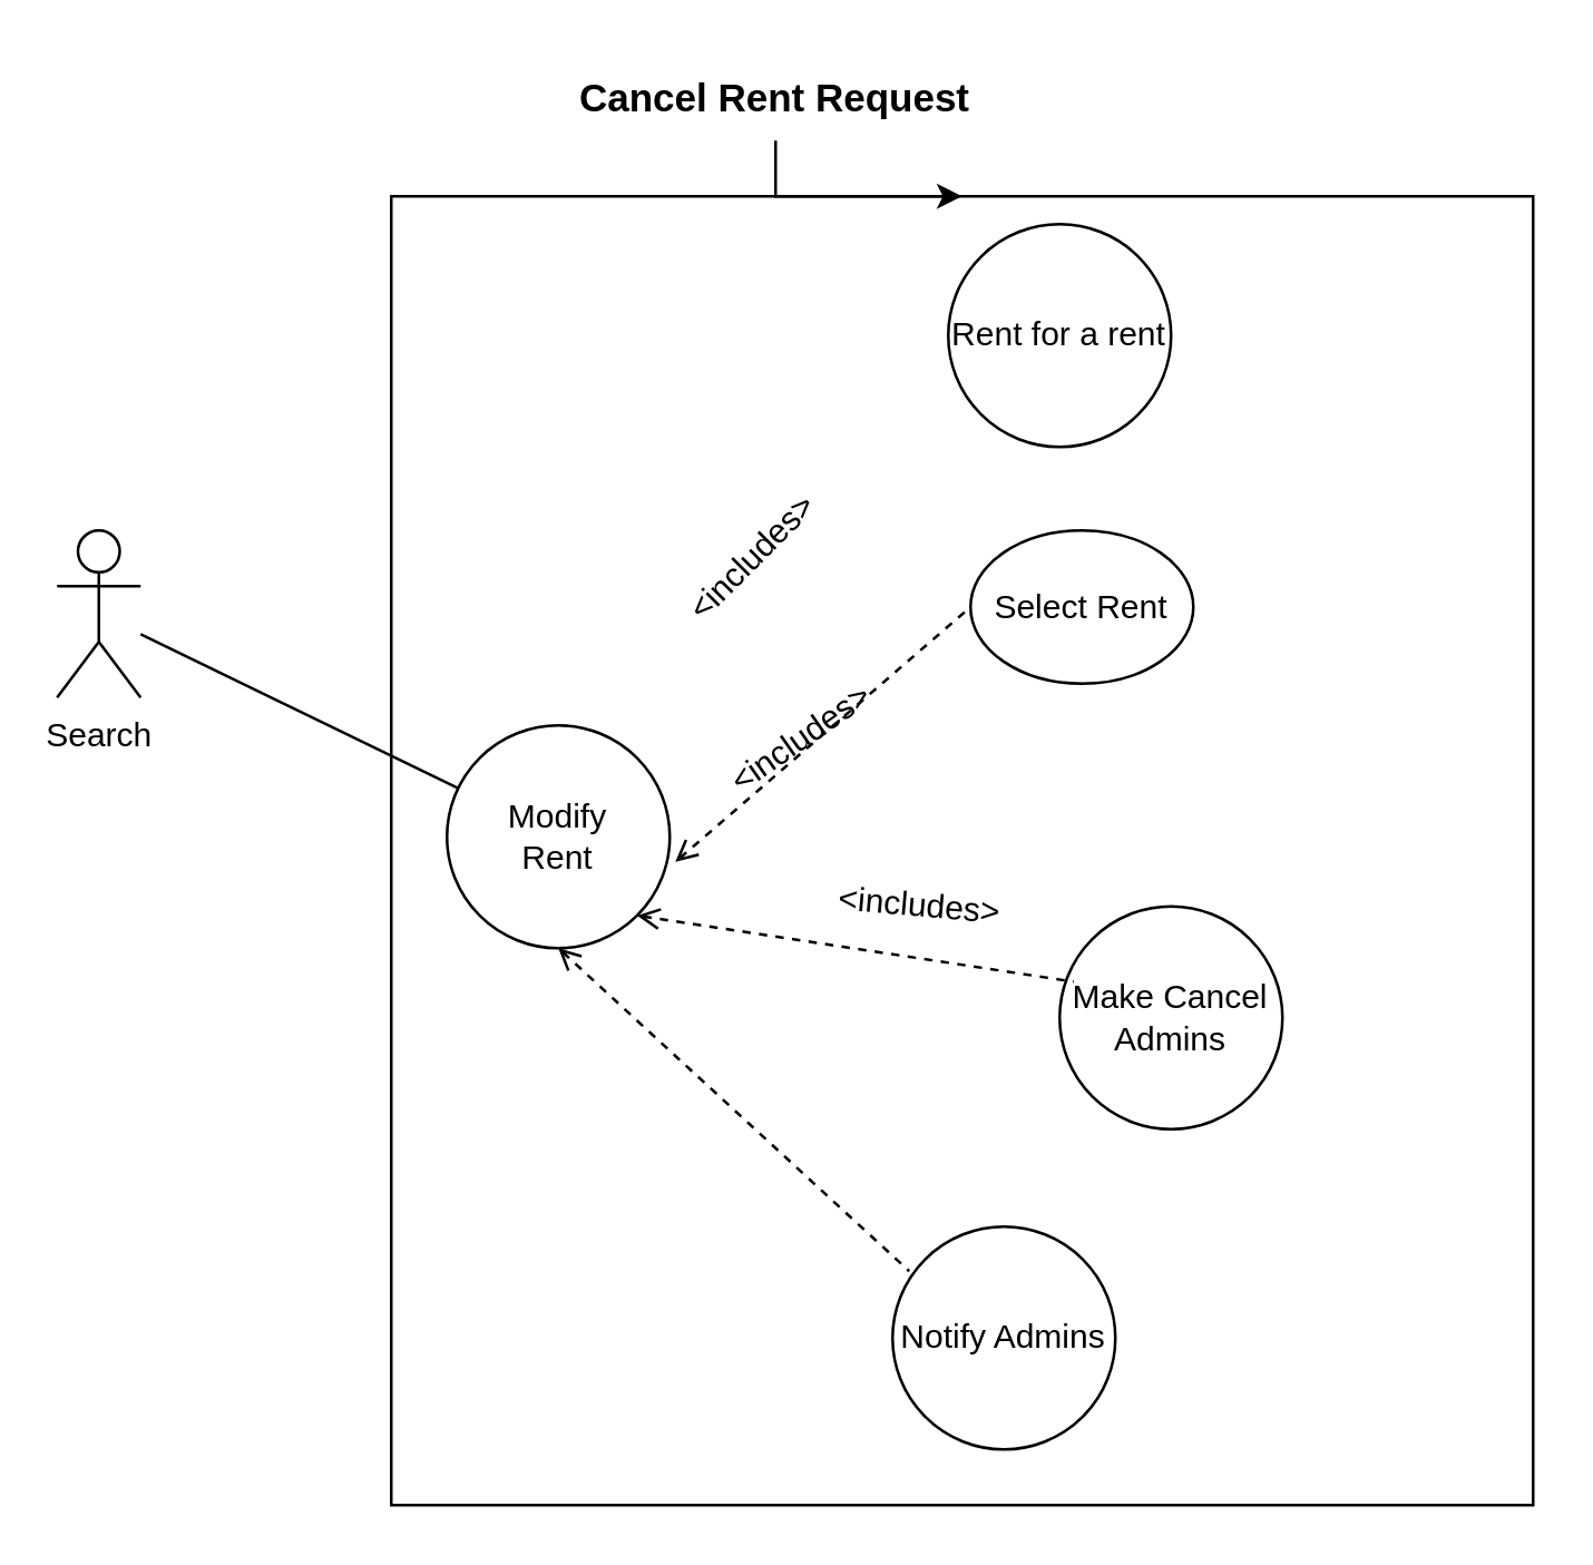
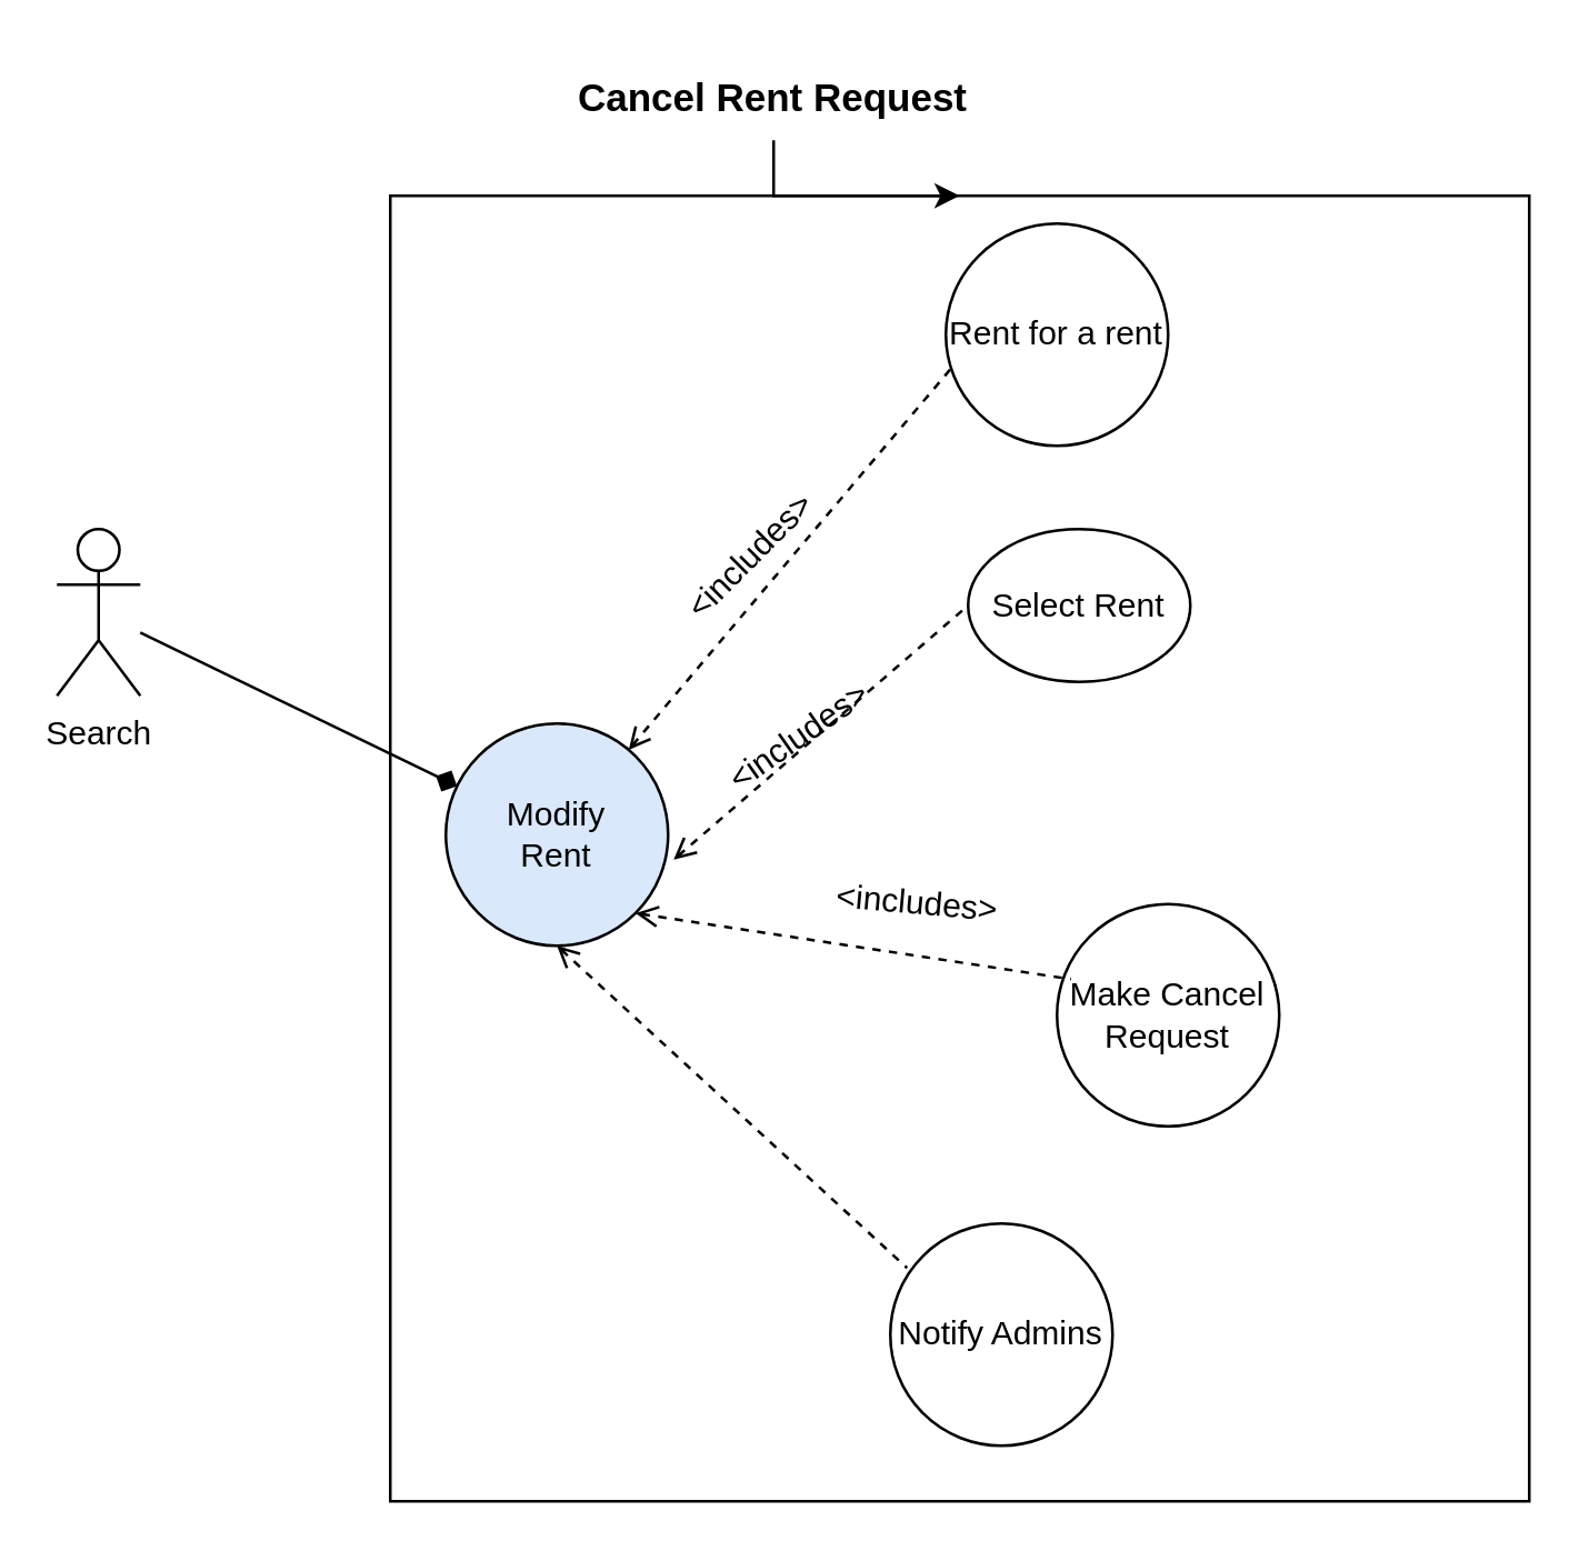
  <mxCell id="0" />
  <mxCell id="1" parent="0" />
  <mxCell id="2" value="" style="rounded=0;whiteSpace=wrap;html=1;" parent="1" vertex="1"><mxGeometry x="140" y="70" width="410" height="470" as="geometry" /></mxCell>
  <mxCell id="3" value="Search" style="shape=umlActor;verticalLabelPosition=bottom;verticalAlign=top;html=1;outlineConnect=0;" parent="1" vertex="1"><mxGeometry x="20" y="190" width="30" height="60" as="geometry" /></mxCell>
- <mxCell id="4" value="Modify&lt;div&gt;Rent&lt;/div&gt;" style="ellipse;whiteSpace=wrap;html=1;aspect=fixed;" parent="1" vertex="1"><mxGeometry x="160" y="260" width="80" height="80" as="geometry" /></mxCell>
- <mxCell id="5" value="" style="endArrow=none;html=1;rounded=0;" parent="1" source="3" target="4" edge="1"><mxGeometry width="50" height="50" relative="1" as="geometry"><mxPoint x="90" y="250" as="sourcePoint" /><mxPoint x="140" y="210" as="targetPoint" /></mxGeometry></mxCell>
+ <mxCell id="4" value="Modify&lt;div&gt;Rent&lt;/div&gt;" style="ellipse;whiteSpace=wrap;html=1;aspect=fixed;fillColor=#dae8fc;" parent="1" vertex="1"><mxGeometry x="160" y="260" width="80" height="80" as="geometry" /></mxCell>
+ <mxCell id="5" value="" style="endArrow=diamond;html=1;rounded=0;" parent="1" source="3" target="4" edge="1"><mxGeometry width="50" height="50" relative="1" as="geometry"><mxPoint x="90" y="250" as="sourcePoint" /><mxPoint x="140" y="210" as="targetPoint" /></mxGeometry></mxCell>
  <mxCell id="6" value="" style="edgeStyle=orthogonalEdgeStyle;rounded=0;orthogonalLoop=1;jettySize=auto;html=1;" parent="1" source="7" target="2" edge="1"><mxGeometry relative="1" as="geometry" /></mxCell>
  <mxCell id="7" value="&lt;b&gt;&lt;font style=&quot;font-size: 14px;&quot;&gt;Cancel Rent Request&lt;/font&gt;&lt;/b&gt;" style="text;strokeColor=none;align=center;fillColor=none;html=1;verticalAlign=middle;whiteSpace=wrap;rounded=0;" parent="1" vertex="1"><mxGeometry x="200" y="20" width="156" height="30" as="geometry" /></mxCell>
  <mxCell id="8" value="Rent for a rent" style="ellipse;whiteSpace=wrap;html=1;aspect=fixed;" parent="1" vertex="1"><mxGeometry x="340" y="80" width="80" height="80" as="geometry" /></mxCell>
+ <mxCell id="9" value="" style="endArrow=none;html=1;rounded=0;entryX=0.025;entryY=0.65;entryDx=0;entryDy=0;entryPerimeter=0;dashed=1;endFill=0;startArrow=open;startFill=0;" parent="1" source="4" target="8" edge="1"><mxGeometry width="50" height="50" relative="1" as="geometry"><mxPoint x="100" y="290" as="sourcePoint" /><mxPoint x="251" y="249" as="targetPoint" /></mxGeometry></mxCell>
  <mxCell id="10" value="Select Rent" style="ellipse;whiteSpace=wrap;html=1;aspect=fixed;direction=south;" parent="1" vertex="1"><mxGeometry x="348" y="190" width="80" height="55" as="geometry" /></mxCell>
  <mxCell id="11" value="" style="endArrow=none;html=1;rounded=0;entryX=0.5;entryY=1;entryDx=0;entryDy=0;dashed=1;startArrow=open;startFill=0;exitX=1.025;exitY=0.613;exitDx=0;exitDy=0;exitPerimeter=0;" parent="1" source="4" target="10" edge="1"><mxGeometry width="50" height="50" relative="1" as="geometry"><mxPoint x="260" y="230" as="sourcePoint" /><mxPoint x="340" y="253" as="targetPoint" /></mxGeometry></mxCell>
  <mxCell id="12" value="&amp;lt;includes&amp;gt;" style="text;strokeColor=none;align=center;fillColor=none;html=1;verticalAlign=middle;whiteSpace=wrap;rounded=0;rotation=-45;" parent="1" vertex="1"><mxGeometry x="240" y="185" width="60" height="30" as="geometry" /></mxCell>
  <mxCell id="13" value="&amp;lt;includes&amp;gt;" style="text;strokeColor=none;align=center;fillColor=none;html=1;verticalAlign=middle;whiteSpace=wrap;rounded=0;rotation=-35;" parent="1" vertex="1"><mxGeometry x="255" y="250" width="65" height="30" as="geometry" /></mxCell>
- <mxCell id="14" value="Make Cancel Admins" style="ellipse;whiteSpace=wrap;html=1;aspect=fixed;" parent="1" vertex="1"><mxGeometry x="380" y="325" width="80" height="80" as="geometry" /></mxCell>
+ <mxCell id="14" value="Make Cancel Request" style="ellipse;whiteSpace=wrap;html=1;aspect=fixed;" parent="1" vertex="1"><mxGeometry x="380" y="325" width="80" height="80" as="geometry" /></mxCell>
  <mxCell id="15" value="" style="endArrow=none;html=1;rounded=0;entryX=0.063;entryY=0.338;entryDx=0;entryDy=0;entryPerimeter=0;dashed=1;startArrow=open;startFill=0;exitX=1;exitY=1;exitDx=0;exitDy=0;" parent="1" source="4" target="14" edge="1"><mxGeometry width="50" height="50" relative="1" as="geometry"><mxPoint x="237" y="350" as="sourcePoint" /><mxPoint x="358" y="554" as="targetPoint" /></mxGeometry></mxCell>
  <mxCell id="16" value="&amp;lt;includes&amp;gt;" style="text;strokeColor=none;align=center;fillColor=none;html=1;verticalAlign=middle;whiteSpace=wrap;rounded=0;rotation=5;" parent="1" vertex="1"><mxGeometry x="300" y="310" width="60" height="30" as="geometry" /></mxCell>
  <mxCell id="17" value="Notify Admins" style="ellipse;whiteSpace=wrap;html=1;aspect=fixed;" vertex="1" parent="1"><mxGeometry x="320" y="440" width="80" height="80" as="geometry" /></mxCell>
  <mxCell id="18" value="" style="endArrow=none;html=1;rounded=0;entryX=0.075;entryY=0.2;entryDx=0;entryDy=0;entryPerimeter=0;dashed=1;startArrow=open;startFill=0;exitX=0.5;exitY=1;exitDx=0;exitDy=0;" edge="1" parent="1" source="4" target="17"><mxGeometry width="50" height="50" relative="1" as="geometry"><mxPoint x="163" y="420" as="sourcePoint" /><mxPoint x="320" y="444" as="targetPoint" /></mxGeometry></mxCell>
